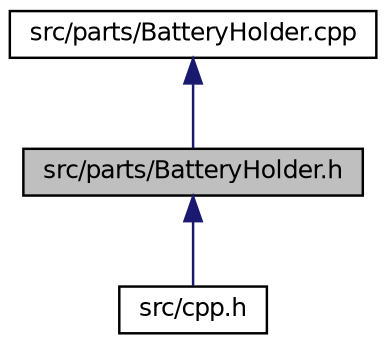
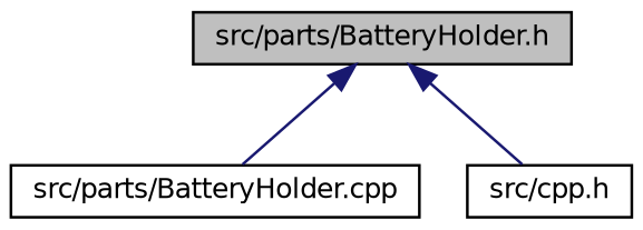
  digraph {
    node [color=black fillcolor=white fontname=Helvetica fontsize=10 shape=record style=filled]
    edge [color=midnightblue dir=back fontname=Helvetica fontsize=10 labelfontname=Helvetica labelfontsize=10 style=solid]
    n1 [fillcolor=grey75 fontcolor=black height=0.2 label="src/parts/BatteryHolder.h" width=0.4]
    n2 [height=0.2 label="src/parts/BatteryHolder.cpp" width=0.4]
    n3 [height=0.2 label="src/cpp.h" width=0.4]
-   n2 -> n1
+   n1 -> n2
    n1 -> n3
  }
